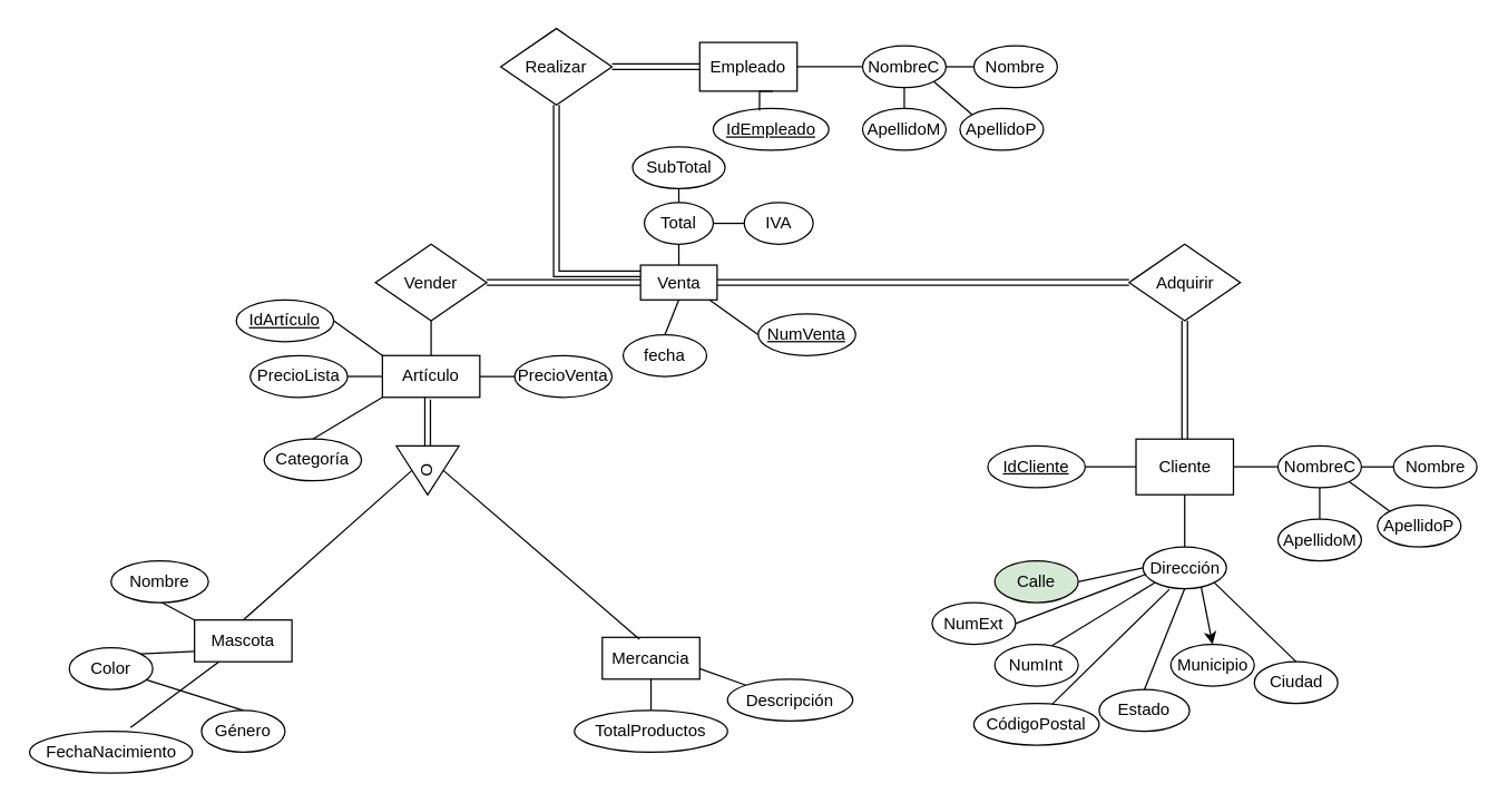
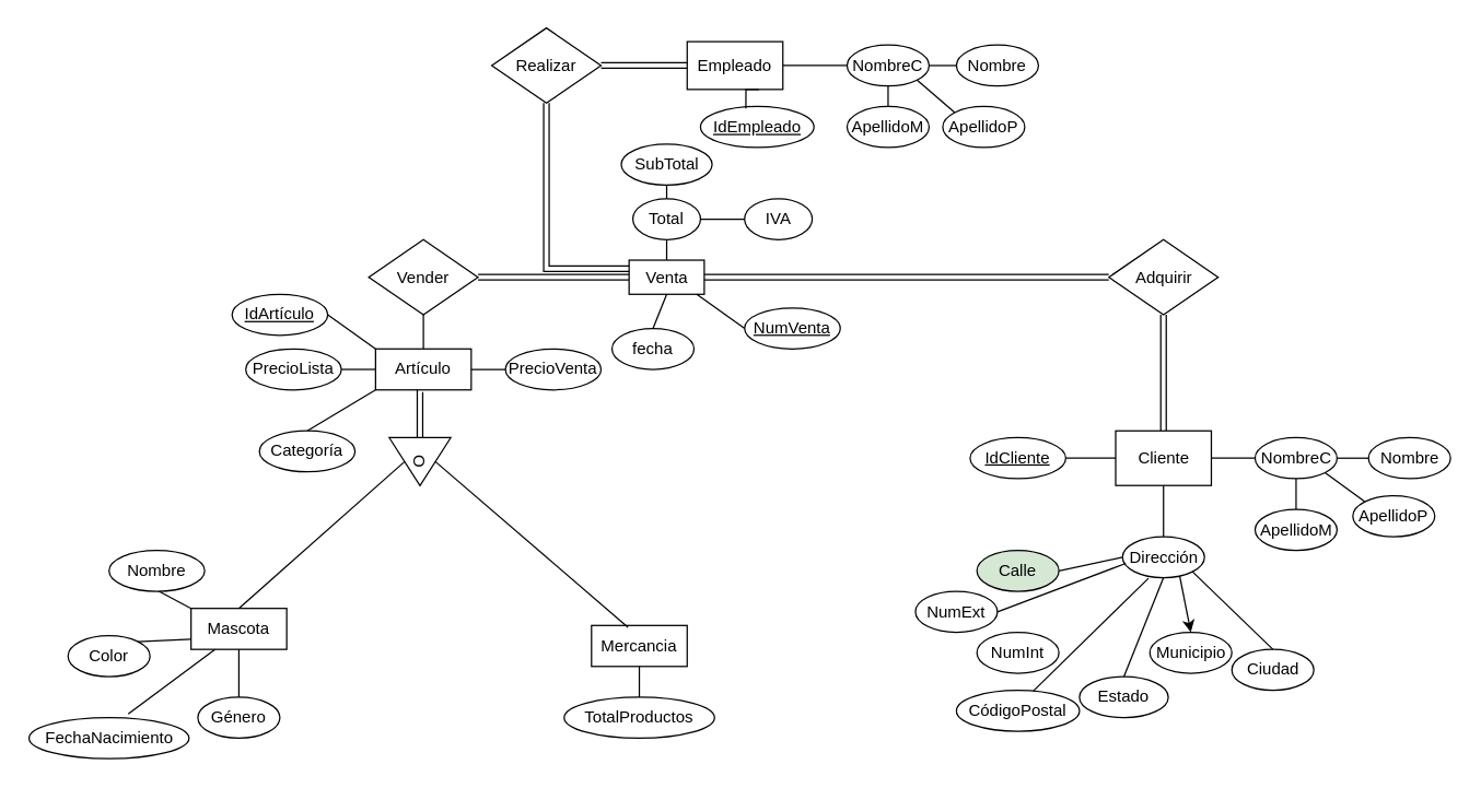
  <mxCell id="0" />
  <mxCell id="1" parent="0" />
  <mxCell id="2" value="Mascota" style="rounded=0;whiteSpace=wrap;html=1;" vertex="1" parent="1"><mxGeometry x="139" y="445" width="70" height="30" as="geometry" /></mxCell>
  <mxCell id="3" value="Color" style="ellipse;whiteSpace=wrap;html=1;" vertex="1" parent="1"><mxGeometry x="49" y="465" width="60" height="30" as="geometry" /></mxCell>
  <mxCell id="4" value="FechaNacimiento" style="ellipse;whiteSpace=wrap;html=1;" vertex="1" parent="1"><mxGeometry x="20.5" y="525" width="117" height="30" as="geometry" /></mxCell>
  <mxCell id="5" value="Género" style="ellipse;whiteSpace=wrap;html=1;" vertex="1" parent="1"><mxGeometry x="144" y="510" width="60" height="30" as="geometry" /></mxCell>
  <mxCell id="6" value="" style="endArrow=none;html=1;rounded=0;exitX=0.5;exitY=1;exitDx=0;exitDy=0;entryX=0;entryY=0;entryDx=0;entryDy=0;" edge="1" parent="1" target="2"><mxGeometry width="50" height="50" relative="1" as="geometry"><mxPoint x="111" y="430" as="sourcePoint" /><mxPoint x="59" y="280" as="targetPoint" /></mxGeometry></mxCell>
  <mxCell id="7" value="" style="endArrow=none;html=1;rounded=0;exitX=1;exitY=0;exitDx=0;exitDy=0;entryX=0;entryY=0.75;entryDx=0;entryDy=0;" edge="1" parent="1" source="3" target="2"><mxGeometry width="50" height="50" relative="1" as="geometry"><mxPoint x="9" y="330" as="sourcePoint" /><mxPoint x="59" y="280" as="targetPoint" /></mxGeometry></mxCell>
  <mxCell id="8" value="" style="endArrow=none;html=1;rounded=0;exitX=0.62;exitY=-0.089;exitDx=0;exitDy=0;exitPerimeter=0;entryX=0.25;entryY=1;entryDx=0;entryDy=0;" edge="1" parent="1" source="4" target="2"><mxGeometry width="50" height="50" relative="1" as="geometry"><mxPoint x="9" y="330" as="sourcePoint" /><mxPoint x="59" y="280" as="targetPoint" /></mxGeometry></mxCell>
- <mxCell id="9" value="" style="endArrow=none;html=1;rounded=0;exitX=0.5;exitY=0;exitDx=0;exitDy=0;" edge="1" parent="1" source="5" target="3"><mxGeometry width="50" height="50" relative="1" as="geometry"><mxPoint x="9" y="330" as="sourcePoint" /><mxPoint x="59" y="280" as="targetPoint" /></mxGeometry></mxCell>
+ <mxCell id="9" value="" style="endArrow=none;html=1;rounded=0;exitX=0.5;exitY=0;exitDx=0;exitDy=0;entryX=0.5;entryY=1;entryDx=0;entryDy=0;" edge="1" parent="1" source="5" target="2"><mxGeometry width="50" height="50" relative="1" as="geometry"><mxPoint x="9" y="330" as="sourcePoint" /><mxPoint x="59" y="280" as="targetPoint" /></mxGeometry></mxCell>
  <mxCell id="10" value="O" style="triangle;whiteSpace=wrap;html=1;rotation=90;" vertex="1" parent="1"><mxGeometry x="289" y="315" width="35" height="45" as="geometry" /></mxCell>
  <mxCell id="11" value="" style="endArrow=none;html=1;rounded=0;exitX=0.5;exitY=0;exitDx=0;exitDy=0;entryX=0.5;entryY=1;entryDx=0;entryDy=0;" edge="1" parent="1" source="2" target="10"><mxGeometry width="50" height="50" relative="1" as="geometry"><mxPoint x="269" y="405" as="sourcePoint" /><mxPoint x="319" y="355" as="targetPoint" /></mxGeometry></mxCell>
  <mxCell id="12" value="Mercancia" style="rounded=0;whiteSpace=wrap;html=1;" vertex="1" parent="1"><mxGeometry x="432" y="457.5" width="70" height="30" as="geometry" /></mxCell>
- <mxCell id="13" value="Descripción" style="ellipse;whiteSpace=wrap;html=1;" vertex="1" parent="1"><mxGeometry x="522" y="487.5" width="90" height="30" as="geometry" /></mxCell>
  <mxCell id="14" value="Categoría" style="ellipse;whiteSpace=wrap;html=1;" vertex="1" parent="1"><mxGeometry x="189" y="315" width="70" height="30" as="geometry" /></mxCell>
  <mxCell id="15" value="TotalProductos" style="ellipse;whiteSpace=wrap;html=1;" vertex="1" parent="1"><mxGeometry x="412" y="510" width="110" height="30" as="geometry" /></mxCell>
  <mxCell id="16" value="" style="endArrow=none;html=1;rounded=0;exitX=0.5;exitY=0;exitDx=0;exitDy=0;entryX=0;entryY=1;entryDx=0;entryDy=0;" edge="1" parent="1" source="14" target="22"><mxGeometry width="50" height="50" relative="1" as="geometry"><mxPoint x="537" y="337.5" as="sourcePoint" /><mxPoint x="587" y="287.5" as="targetPoint" /></mxGeometry></mxCell>
- <mxCell id="17" value="" style="endArrow=none;html=1;rounded=0;entryX=1;entryY=0.75;entryDx=0;entryDy=0;exitX=0;exitY=0;exitDx=0;exitDy=0;" edge="1" parent="1" source="13" target="12"><mxGeometry width="50" height="50" relative="1" as="geometry"><mxPoint x="297" y="547.5" as="sourcePoint" /><mxPoint x="347" y="497.5" as="targetPoint" /></mxGeometry></mxCell>
  <mxCell id="18" value="" style="endArrow=none;html=1;rounded=0;entryX=0.5;entryY=0;entryDx=0;entryDy=0;exitX=0.381;exitY=0.043;exitDx=0;exitDy=0;exitPerimeter=0;" edge="1" parent="1" source="12" target="10"><mxGeometry width="50" height="50" relative="1" as="geometry"><mxPoint x="269" y="405" as="sourcePoint" /><mxPoint x="319" y="355" as="targetPoint" /></mxGeometry></mxCell>
  <mxCell id="19" value="" style="endArrow=none;html=1;rounded=0;entryX=0.5;entryY=1;entryDx=0;entryDy=0;exitX=0.5;exitY=0;exitDx=0;exitDy=0;" edge="1" parent="1" source="15" target="12"><mxGeometry width="50" height="50" relative="1" as="geometry"><mxPoint x="264" y="390" as="sourcePoint" /><mxPoint x="314" y="340" as="targetPoint" /></mxGeometry></mxCell>
  <mxCell id="20" value="Nombre" style="ellipse;whiteSpace=wrap;html=1;" vertex="1" parent="1"><mxGeometry x="79" y="402.5" width="70" height="30" as="geometry" /></mxCell>
  <mxCell id="21" style="edgeStyle=orthogonalEdgeStyle;rounded=0;orthogonalLoop=1;jettySize=auto;html=1;exitX=0.5;exitY=1;exitDx=0;exitDy=0;entryX=0;entryY=0.5;entryDx=0;entryDy=0;endArrow=none;endFill=0;shape=link;" edge="1" parent="1" source="22" target="10"><mxGeometry relative="1" as="geometry" /></mxCell>
  <mxCell id="22" value="Artículo" style="rounded=0;whiteSpace=wrap;html=1;" vertex="1" parent="1"><mxGeometry x="274" y="255" width="70" height="30" as="geometry" /></mxCell>
  <mxCell id="23" style="edgeStyle=orthogonalEdgeStyle;rounded=0;orthogonalLoop=1;jettySize=auto;html=1;exitX=1;exitY=0.5;exitDx=0;exitDy=0;entryX=0;entryY=0.5;entryDx=0;entryDy=0;endArrow=none;endFill=0;shape=link;" edge="1" parent="1" source="24" target="34"><mxGeometry relative="1" as="geometry" /></mxCell>
  <mxCell id="24" value="Vender" style="rhombus;whiteSpace=wrap;html=1;" vertex="1" parent="1"><mxGeometry x="269" y="175" width="80" height="55" as="geometry" /></mxCell>
  <mxCell id="25" value="&lt;u&gt;IdArtículo&lt;/u&gt;" style="ellipse;whiteSpace=wrap;html=1;" vertex="1" parent="1"><mxGeometry x="169" y="215" width="70" height="30" as="geometry" /></mxCell>
  <mxCell id="26" value="" style="endArrow=none;html=1;rounded=0;exitX=1;exitY=0.5;exitDx=0;exitDy=0;entryX=0;entryY=0;entryDx=0;entryDy=0;" edge="1" parent="1" source="25" target="22"><mxGeometry width="50" height="50" relative="1" as="geometry"><mxPoint x="121" y="440" as="sourcePoint" /><mxPoint x="149" y="455" as="targetPoint" /></mxGeometry></mxCell>
  <mxCell id="27" value="PrecioVenta" style="ellipse;whiteSpace=wrap;html=1;" vertex="1" parent="1"><mxGeometry x="369" y="255" width="70" height="30" as="geometry" /></mxCell>
  <mxCell id="28" value="PrecioLista" style="ellipse;whiteSpace=wrap;html=1;" vertex="1" parent="1"><mxGeometry x="179" y="255" width="70" height="30" as="geometry" /></mxCell>
  <mxCell id="29" value="" style="endArrow=none;html=1;rounded=0;exitX=1;exitY=0.5;exitDx=0;exitDy=0;entryX=0;entryY=0.5;entryDx=0;entryDy=0;" edge="1" parent="1" source="28" target="22"><mxGeometry width="50" height="50" relative="1" as="geometry"><mxPoint x="249" y="240" as="sourcePoint" /><mxPoint x="284" y="265" as="targetPoint" /></mxGeometry></mxCell>
  <mxCell id="30" value="" style="endArrow=none;html=1;rounded=0;exitX=0;exitY=0.5;exitDx=0;exitDy=0;entryX=1;entryY=0.5;entryDx=0;entryDy=0;" edge="1" parent="1" source="27" target="22"><mxGeometry width="50" height="50" relative="1" as="geometry"><mxPoint x="249" y="280" as="sourcePoint" /><mxPoint x="284" y="280" as="targetPoint" /></mxGeometry></mxCell>
  <mxCell id="31" value="&lt;u&gt;NumVenta&lt;/u&gt;" style="ellipse;whiteSpace=wrap;html=1;" vertex="1" parent="1"><mxGeometry x="544" y="225" width="70" height="30" as="geometry" /></mxCell>
  <mxCell id="32" value="fecha" style="ellipse;whiteSpace=wrap;html=1;" vertex="1" parent="1"><mxGeometry x="447" y="240" width="60" height="30" as="geometry" /></mxCell>
  <mxCell id="33" style="edgeStyle=orthogonalEdgeStyle;rounded=0;orthogonalLoop=1;jettySize=auto;html=1;exitX=1;exitY=0.5;exitDx=0;exitDy=0;entryX=0;entryY=0.5;entryDx=0;entryDy=0;shape=link;" edge="1" parent="1" source="34" target="44"><mxGeometry relative="1" as="geometry" /></mxCell>
  <mxCell id="34" value="Venta" style="rounded=0;whiteSpace=wrap;html=1;" vertex="1" parent="1"><mxGeometry x="459.5" y="190" width="55" height="25" as="geometry" /></mxCell>
  <mxCell id="35" value="" style="endArrow=none;html=1;rounded=0;entryX=0.5;entryY=1;entryDx=0;entryDy=0;exitX=0.5;exitY=0;exitDx=0;exitDy=0;" edge="1" parent="1" source="32" target="34"><mxGeometry width="50" height="50" relative="1" as="geometry"><mxPoint x="489" y="335" as="sourcePoint" /><mxPoint x="539" y="285" as="targetPoint" /></mxGeometry></mxCell>
  <mxCell id="36" value="" style="endArrow=none;html=1;rounded=0;entryX=0;entryY=0.5;entryDx=0;entryDy=0;" edge="1" parent="1" target="31"><mxGeometry width="50" height="50" relative="1" as="geometry"><mxPoint x="509" y="215" as="sourcePoint" /><mxPoint x="539" y="285" as="targetPoint" /></mxGeometry></mxCell>
  <mxCell id="37" value="Total" style="ellipse;whiteSpace=wrap;html=1;" vertex="1" parent="1"><mxGeometry x="462.25" y="145" width="49.5" height="30" as="geometry" /></mxCell>
- <mxCell id="38" value="IVA" style="ellipse;whiteSpace=wrap;html=1;" vertex="1" parent="1"><mxGeometry x="534" y="145" width="49.5" height="30" as="geometry" /></mxCell>
+ <mxCell id="38" value="IVA" style="ellipse;whiteSpace=wrap;html=1;" vertex="1" parent="1"><mxGeometry x="544" y="145" width="49.5" height="30" as="geometry" /></mxCell>
  <mxCell id="39" value="" style="endArrow=none;html=1;rounded=0;entryX=0;entryY=0.5;entryDx=0;entryDy=0;exitX=1;exitY=0.5;exitDx=0;exitDy=0;" edge="1" parent="1" source="37" target="38"><mxGeometry width="50" height="50" relative="1" as="geometry"><mxPoint x="489" y="335" as="sourcePoint" /><mxPoint x="539" y="285" as="targetPoint" /></mxGeometry></mxCell>
  <mxCell id="40" value="" style="endArrow=none;html=1;rounded=0;entryX=0.5;entryY=1;entryDx=0;entryDy=0;exitX=0.5;exitY=0;exitDx=0;exitDy=0;" edge="1" parent="1" source="34" target="37"><mxGeometry width="50" height="50" relative="1" as="geometry"><mxPoint x="484" y="185" as="sourcePoint" /><mxPoint x="539" y="285" as="targetPoint" /></mxGeometry></mxCell>
  <mxCell id="41" value="SubTotal" style="ellipse;whiteSpace=wrap;html=1;" vertex="1" parent="1"><mxGeometry x="453.75" y="105" width="66.5" height="30" as="geometry" /></mxCell>
  <mxCell id="42" value="" style="endArrow=none;html=1;rounded=0;entryX=0.5;entryY=1;entryDx=0;entryDy=0;exitX=0.5;exitY=0;exitDx=0;exitDy=0;" edge="1" parent="1" source="37" target="41"><mxGeometry width="50" height="50" relative="1" as="geometry"><mxPoint x="522" y="170" as="sourcePoint" /><mxPoint x="544" y="170" as="targetPoint" /></mxGeometry></mxCell>
  <mxCell id="43" style="edgeStyle=orthogonalEdgeStyle;rounded=0;orthogonalLoop=1;jettySize=auto;html=1;exitX=0.5;exitY=1;exitDx=0;exitDy=0;endArrow=none;endFill=0;shape=link;" edge="1" parent="1" source="44" target="45"><mxGeometry relative="1" as="geometry" /></mxCell>
  <mxCell id="44" value="Adquirir" style="rhombus;whiteSpace=wrap;html=1;" vertex="1" parent="1"><mxGeometry x="810.5" y="175" width="80" height="55" as="geometry" /></mxCell>
  <mxCell id="45" value="Cliente" style="rounded=0;whiteSpace=wrap;html=1;" vertex="1" parent="1"><mxGeometry x="815.5" y="315" width="70" height="40" as="geometry" /></mxCell>
  <mxCell id="46" value="CódigoPostal" style="ellipse;whiteSpace=wrap;html=1;" vertex="1" parent="1"><mxGeometry x="699" y="505" width="90" height="30" as="geometry" /></mxCell>
  <mxCell id="47" value="Estado" style="ellipse;whiteSpace=wrap;html=1;" vertex="1" parent="1"><mxGeometry x="789" y="495" width="65" height="30" as="geometry" /></mxCell>
  <mxCell id="48" value="Ciudad" style="ellipse;whiteSpace=wrap;html=1;" vertex="1" parent="1"><mxGeometry x="900.5" y="475" width="60" height="30" as="geometry" /></mxCell>
  <mxCell id="49" value="Dirección" style="ellipse;whiteSpace=wrap;html=1;" vertex="1" parent="1"><mxGeometry x="820.5" y="392.5" width="60" height="30" as="geometry" /></mxCell>
  <mxCell id="50" value="NombreC" style="ellipse;whiteSpace=wrap;html=1;" vertex="1" parent="1"><mxGeometry x="917.5" y="320" width="60" height="30" as="geometry" /></mxCell>
  <mxCell id="51" value="&lt;u&gt;IdCliente&lt;/u&gt;" style="ellipse;whiteSpace=wrap;html=1;" vertex="1" parent="1"><mxGeometry x="709" y="320" width="70" height="30" as="geometry" /></mxCell>
  <mxCell id="52" value="" style="endArrow=none;html=1;rounded=0;entryX=0.5;entryY=1;entryDx=0;entryDy=0;exitX=0.5;exitY=0;exitDx=0;exitDy=0;" edge="1" parent="1" source="47" target="49"><mxGeometry width="50" height="50" relative="1" as="geometry"><mxPoint x="810.5" y="447.5" as="sourcePoint" /><mxPoint x="860.5" y="397.5" as="targetPoint" /></mxGeometry></mxCell>
  <mxCell id="53" value="" style="endArrow=none;html=1;rounded=0;exitX=0.5;exitY=0;exitDx=0;exitDy=0;entryX=0.5;entryY=1;entryDx=0;entryDy=0;" edge="1" parent="1" source="49" target="45"><mxGeometry width="50" height="50" relative="1" as="geometry"><mxPoint x="1050.5" y="312.5" as="sourcePoint" /><mxPoint x="850.5" y="367.5" as="targetPoint" /></mxGeometry></mxCell>
  <mxCell id="54" value="" style="endArrow=none;html=1;rounded=0;entryX=0.317;entryY=1.014;entryDx=0;entryDy=0;exitX=0.624;exitY=0.018;exitDx=0;exitDy=0;entryPerimeter=0;exitPerimeter=0;" edge="1" parent="1" source="46" target="49"><mxGeometry width="50" height="50" relative="1" as="geometry"><mxPoint x="795.5" y="407.5" as="sourcePoint" /><mxPoint x="845.5" y="357.5" as="targetPoint" /></mxGeometry></mxCell>
  <mxCell id="55" value="" style="endArrow=none;html=1;rounded=0;exitX=0;exitY=0.5;exitDx=0;exitDy=0;entryX=1;entryY=0.5;entryDx=0;entryDy=0;" edge="1" parent="1" source="50" target="45"><mxGeometry width="50" height="50" relative="1" as="geometry"><mxPoint x="1165.5" y="277.5" as="sourcePoint" /><mxPoint x="1215.5" y="227.5" as="targetPoint" /></mxGeometry></mxCell>
  <mxCell id="56" value="" style="endArrow=none;html=1;rounded=0;exitX=1;exitY=0.5;exitDx=0;exitDy=0;entryX=0;entryY=0.5;entryDx=0;entryDy=0;" edge="1" parent="1" source="51" target="45"><mxGeometry width="50" height="50" relative="1" as="geometry"><mxPoint x="1165.5" y="277.5" as="sourcePoint" /><mxPoint x="1215.5" y="227.5" as="targetPoint" /></mxGeometry></mxCell>
  <mxCell id="57" value="Nombre" style="ellipse;whiteSpace=wrap;html=1;" vertex="1" parent="1"><mxGeometry x="1000.5" y="320" width="60" height="30" as="geometry" /></mxCell>
  <mxCell id="58" value="ApellidoP" style="ellipse;whiteSpace=wrap;html=1;" vertex="1" parent="1"><mxGeometry x="989" y="362.5" width="60" height="30" as="geometry" /></mxCell>
  <mxCell id="59" value="ApellidoM" style="ellipse;whiteSpace=wrap;html=1;" vertex="1" parent="1"><mxGeometry x="917.5" y="372.5" width="60" height="30" as="geometry" /></mxCell>
  <mxCell id="60" style="rounded=0;orthogonalLoop=1;jettySize=auto;html=1;exitX=1;exitY=0.5;exitDx=0;exitDy=0;entryX=0;entryY=0.5;entryDx=0;entryDy=0;endArrow=none;endFill=0;" edge="1" parent="1" source="61" target="49"><mxGeometry relative="1" as="geometry" /></mxCell>
  <mxCell id="61" value="Calle" style="ellipse;whiteSpace=wrap;html=1;fillColor=#d5e8d4;" vertex="1" parent="1"><mxGeometry x="714" y="402.5" width="60" height="30" as="geometry" /></mxCell>
  <mxCell id="62" style="rounded=0;orthogonalLoop=1;jettySize=auto;html=1;exitX=1;exitY=0.5;exitDx=0;exitDy=0;entryX=0.04;entryY=0.652;entryDx=0;entryDy=0;endArrow=none;endFill=0;entryPerimeter=0;" edge="1" parent="1" source="63" target="49"><mxGeometry relative="1" as="geometry" /></mxCell>
  <mxCell id="63" value="NumExt" style="ellipse;whiteSpace=wrap;html=1;" vertex="1" parent="1"><mxGeometry x="669" y="432.5" width="60" height="30" as="geometry" /></mxCell>
- <mxCell id="64" style="rounded=0;orthogonalLoop=1;jettySize=auto;html=1;exitX=0.664;exitY=0.061;exitDx=0;exitDy=0;entryX=0;entryY=1;entryDx=0;entryDy=0;endArrow=none;endFill=0;exitPerimeter=0;" edge="1" parent="1" source="65" target="49"><mxGeometry relative="1" as="geometry" /></mxCell>
  <mxCell id="65" value="NumInt" style="ellipse;whiteSpace=wrap;html=1;" vertex="1" parent="1"><mxGeometry x="714" y="462.5" width="60" height="30" as="geometry" /></mxCell>
  <mxCell id="66" value="Municipio" style="ellipse;whiteSpace=wrap;html=1;" vertex="1" parent="1"><mxGeometry x="840.5" y="462.5" width="60" height="30" as="geometry" /></mxCell>
  <mxCell id="67" value="" style="endArrow=classic;html=1;rounded=0;exitX=0.699;exitY=0.972;exitDx=0;exitDy=0;entryX=0.5;entryY=0;entryDx=0;entryDy=0;exitPerimeter=0;" edge="1" parent="1" source="49" target="66"><mxGeometry width="50" height="50" relative="1" as="geometry"><mxPoint x="891" y="418" as="sourcePoint" /><mxPoint x="929" y="528" as="targetPoint" /><Array as="points" /></mxGeometry></mxCell>
  <mxCell id="68" value="" style="endArrow=none;html=1;rounded=0;exitX=0.5;exitY=0;exitDx=0;exitDy=0;entryX=1;entryY=1;entryDx=0;entryDy=0;" edge="1" parent="1" source="48" target="49"><mxGeometry width="50" height="50" relative="1" as="geometry"><mxPoint x="749" y="435" as="sourcePoint" /><mxPoint x="799" y="385" as="targetPoint" /></mxGeometry></mxCell>
  <mxCell id="69" style="edgeStyle=orthogonalEdgeStyle;rounded=0;orthogonalLoop=1;jettySize=auto;html=1;exitX=1;exitY=0.5;exitDx=0;exitDy=0;entryX=0;entryY=0.5;entryDx=0;entryDy=0;endArrow=none;endFill=0;" edge="1" parent="1" source="70" target="78"><mxGeometry relative="1" as="geometry" /></mxCell>
  <mxCell id="70" value="Empleado" style="rounded=0;whiteSpace=wrap;html=1;" vertex="1" parent="1"><mxGeometry x="502" y="30" width="70" height="35" as="geometry" /></mxCell>
  <mxCell id="71" value="&lt;u&gt;IdEmpleado&lt;/u&gt;" style="ellipse;whiteSpace=wrap;html=1;" vertex="1" parent="1"><mxGeometry x="511.75" y="77.5" width="83" height="30" as="geometry" /></mxCell>
  <mxCell id="72" value="" style="endArrow=none;html=1;rounded=0;entryX=0.5;entryY=1;entryDx=0;entryDy=0;" edge="1" parent="1" source="59" target="50"><mxGeometry width="50" height="50" relative="1" as="geometry"><mxPoint x="749" y="345" as="sourcePoint" /><mxPoint x="799" y="295" as="targetPoint" /></mxGeometry></mxCell>
  <mxCell id="73" value="" style="endArrow=none;html=1;rounded=0;entryX=1;entryY=1;entryDx=0;entryDy=0;exitX=0;exitY=0;exitDx=0;exitDy=0;" edge="1" parent="1" source="58" target="50"><mxGeometry width="50" height="50" relative="1" as="geometry"><mxPoint x="749" y="345" as="sourcePoint" /><mxPoint x="799" y="295" as="targetPoint" /></mxGeometry></mxCell>
  <mxCell id="74" value="" style="endArrow=none;html=1;rounded=0;entryX=1;entryY=0.5;entryDx=0;entryDy=0;exitX=0;exitY=0.5;exitDx=0;exitDy=0;" edge="1" parent="1" source="57" target="50"><mxGeometry width="50" height="50" relative="1" as="geometry"><mxPoint x="749" y="345" as="sourcePoint" /><mxPoint x="799" y="295" as="targetPoint" /></mxGeometry></mxCell>
  <mxCell id="75" style="edgeStyle=orthogonalEdgeStyle;rounded=0;orthogonalLoop=1;jettySize=auto;html=1;exitX=0.5;exitY=1;exitDx=0;exitDy=0;entryX=0;entryY=0.25;entryDx=0;entryDy=0;shape=link;" edge="1" parent="1" source="77" target="34"><mxGeometry relative="1" as="geometry" /></mxCell>
  <mxCell id="76" style="edgeStyle=orthogonalEdgeStyle;shape=link;rounded=0;orthogonalLoop=1;jettySize=auto;html=1;exitX=1;exitY=0.5;exitDx=0;exitDy=0;" edge="1" parent="1" source="77" target="70"><mxGeometry relative="1" as="geometry" /></mxCell>
  <mxCell id="77" value="Realizar" style="rhombus;whiteSpace=wrap;html=1;" vertex="1" parent="1"><mxGeometry x="359" y="20" width="80" height="55" as="geometry" /></mxCell>
  <mxCell id="78" value="NombreC" style="ellipse;whiteSpace=wrap;html=1;" vertex="1" parent="1"><mxGeometry x="619" y="32.5" width="60" height="30" as="geometry" /></mxCell>
  <mxCell id="79" value="Nombre" style="ellipse;whiteSpace=wrap;html=1;" vertex="1" parent="1"><mxGeometry x="699" y="32.5" width="60" height="30" as="geometry" /></mxCell>
  <mxCell id="80" value="ApellidoP" style="ellipse;whiteSpace=wrap;html=1;" vertex="1" parent="1"><mxGeometry x="689" y="77.5" width="60" height="30" as="geometry" /></mxCell>
  <mxCell id="81" value="ApellidoM" style="ellipse;whiteSpace=wrap;html=1;" vertex="1" parent="1"><mxGeometry x="619" y="77.5" width="60" height="30" as="geometry" /></mxCell>
  <mxCell id="82" value="" style="endArrow=none;html=1;rounded=0;entryX=0.5;entryY=1;entryDx=0;entryDy=0;" edge="1" parent="1" source="81" target="78"><mxGeometry width="50" height="50" relative="1" as="geometry"><mxPoint x="477.5" y="60" as="sourcePoint" /><mxPoint x="527.5" y="10" as="targetPoint" /></mxGeometry></mxCell>
  <mxCell id="83" value="" style="endArrow=none;html=1;rounded=0;entryX=1;entryY=1;entryDx=0;entryDy=0;exitX=0;exitY=0;exitDx=0;exitDy=0;" edge="1" parent="1" source="80" target="78"><mxGeometry width="50" height="50" relative="1" as="geometry"><mxPoint x="477.5" y="60" as="sourcePoint" /><mxPoint x="527.5" y="10" as="targetPoint" /></mxGeometry></mxCell>
  <mxCell id="84" value="" style="endArrow=none;html=1;rounded=0;entryX=1;entryY=0.5;entryDx=0;entryDy=0;exitX=0;exitY=0.5;exitDx=0;exitDy=0;" edge="1" parent="1" source="79" target="78"><mxGeometry width="50" height="50" relative="1" as="geometry"><mxPoint x="477.5" y="60" as="sourcePoint" /><mxPoint x="527.5" y="10" as="targetPoint" /></mxGeometry></mxCell>
  <mxCell id="85" style="edgeStyle=orthogonalEdgeStyle;rounded=0;orthogonalLoop=1;jettySize=auto;html=1;exitX=0.75;exitY=1;exitDx=0;exitDy=0;entryX=0.4;entryY=0.046;entryDx=0;entryDy=0;endArrow=none;endFill=0;entryPerimeter=0;" edge="1" parent="1" source="70" target="71"><mxGeometry relative="1" as="geometry"><mxPoint x="582" y="58" as="sourcePoint" /><mxPoint x="629" y="58" as="targetPoint" /></mxGeometry></mxCell>
  <mxCell id="86" value="" style="endArrow=none;html=1;rounded=0;entryX=0.5;entryY=1;entryDx=0;entryDy=0;exitX=0.5;exitY=0;exitDx=0;exitDy=0;" edge="1" parent="1" source="22" target="24"><mxGeometry width="50" height="50" relative="1" as="geometry"><mxPoint x="539" y="325" as="sourcePoint" /><mxPoint x="589" y="275" as="targetPoint" /></mxGeometry></mxCell>
